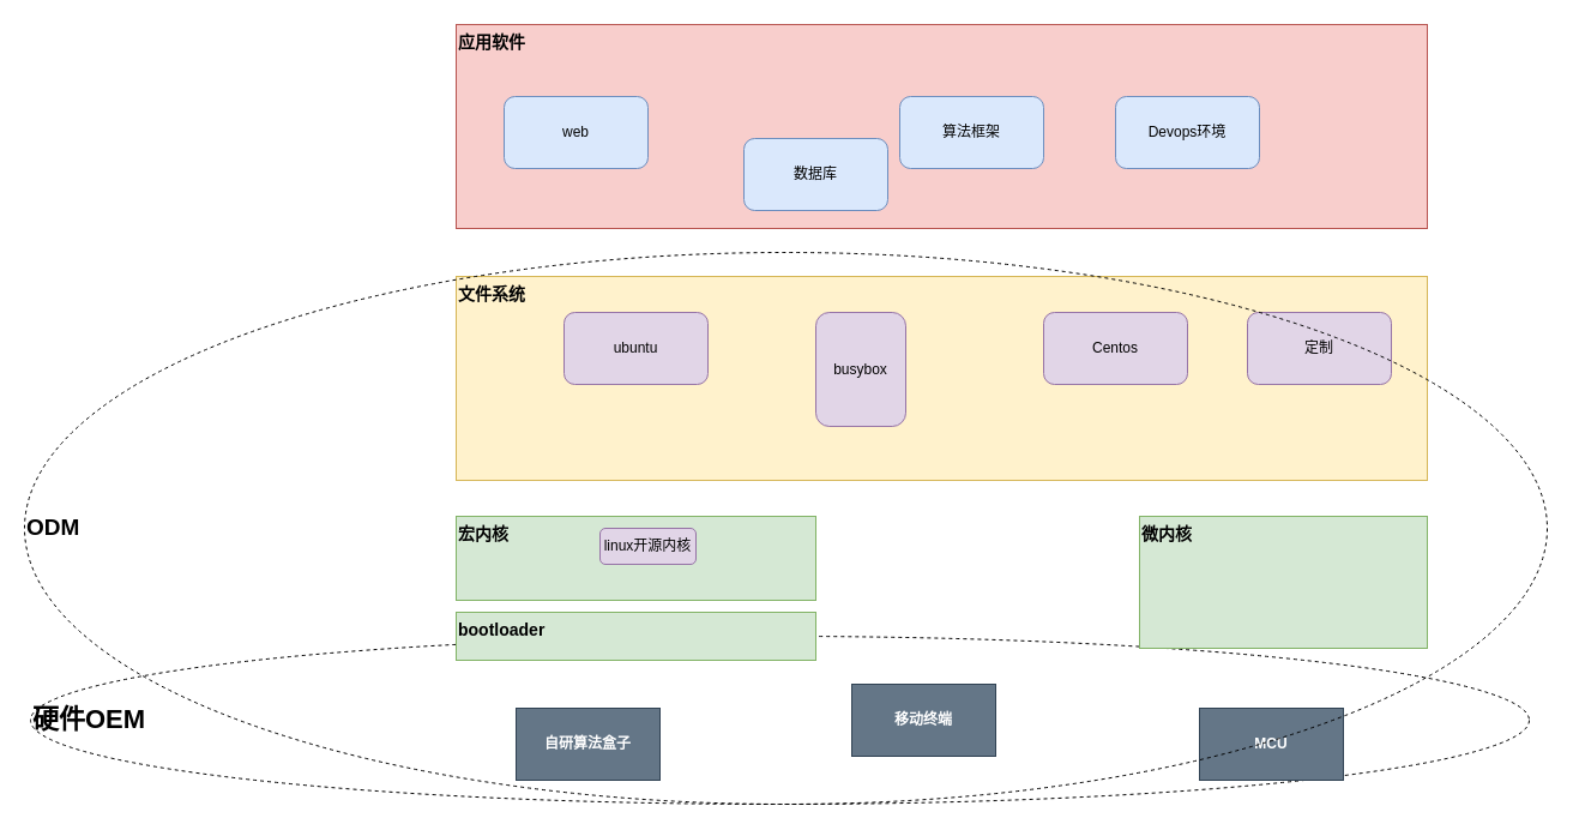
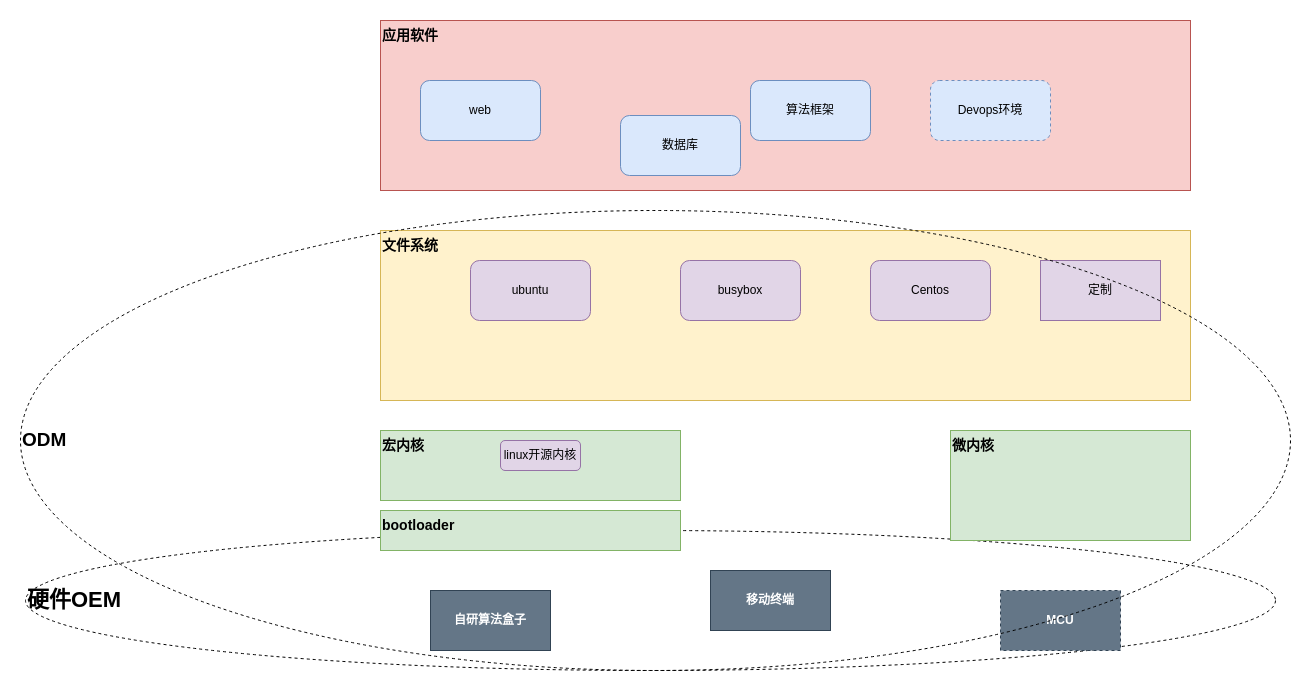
  <mxCell id="0" />
  <mxCell id="1" parent="0" />
  <mxCell id="2" value="&lt;font color=&quot;#000000&quot; size=&quot;1&quot;&gt;&lt;b style=&quot;font-size: 22px&quot;&gt;硬件OEM&lt;/b&gt;&lt;/font&gt;" style="ellipse;whiteSpace=wrap;html=1;labelBackgroundColor=none;fontSize=14;fontColor=#999999;align=left;fillColor=none;dashed=1;" vertex="1" parent="1"><mxGeometry x="25" y="530" width="1250" height="140" as="geometry" /></mxCell>
  <mxCell id="3" value="自研算法盒子" style="rounded=0;whiteSpace=wrap;html=1;labelBackgroundColor=none;fillColor=#647687;strokeColor=#314354;fontColor=#ffffff;fontStyle=1" vertex="1" parent="1"><mxGeometry x="430" y="590" width="120" height="60" as="geometry" /></mxCell>
  <mxCell id="4" value="宏内核" style="rounded=0;whiteSpace=wrap;html=1;align=left;verticalAlign=top;fillColor=#d5e8d4;strokeColor=#82b366;fontStyle=1;fontSize=14;" vertex="1" parent="1"><mxGeometry x="380" y="430" width="300" height="70" as="geometry" /></mxCell>
  <mxCell id="5" value="文件系统" style="rounded=0;whiteSpace=wrap;html=1;align=left;verticalAlign=top;fontStyle=1;fontSize=14;fillColor=#fff2cc;strokeColor=#d6b656;" vertex="1" parent="1"><mxGeometry x="380" y="230" width="810" height="170" as="geometry" /></mxCell>
  <mxCell id="6" value="应用软件" style="rounded=0;whiteSpace=wrap;html=1;align=left;verticalAlign=top;fontStyle=1;fontSize=14;fillColor=#f8cecc;strokeColor=#b85450;" vertex="1" parent="1"><mxGeometry x="380" y="20" width="810" height="170" as="geometry" /></mxCell>
  <mxCell id="7" value="ubuntu" style="rounded=1;whiteSpace=wrap;html=1;align=center;fillColor=#e1d5e7;strokeColor=#9673a6;" vertex="1" parent="1"><mxGeometry x="470" y="260" width="120" height="60" as="geometry" /></mxCell>
- <mxCell id="8" value="busybox" style="rounded=1;whiteSpace=wrap;html=1;align=center;fillColor=#e1d5e7;strokeColor=#9673a6;" vertex="1" parent="1"><mxGeometry x="680" y="260" width="75" height="95" as="geometry" /></mxCell>
- <mxCell id="9" value="定制" style="rounded=1;whiteSpace=wrap;html=1;align=center;fillColor=#e1d5e7;strokeColor=#9673a6;" vertex="1" parent="1"><mxGeometry x="1040" y="260" width="120" height="60" as="geometry" /></mxCell>
+ <mxCell id="8" value="busybox" style="rounded=1;whiteSpace=wrap;html=1;align=center;fillColor=#e1d5e7;strokeColor=#9673a6;" vertex="1" parent="1"><mxGeometry x="680" y="260" width="120" height="60" as="geometry" /></mxCell>
+ <mxCell id="9" value="定制" style="whiteSpace=wrap;html=1;align=center;fillColor=#e1d5e7;strokeColor=#9673a6;rounded=0;" vertex="1" parent="1"><mxGeometry x="1040" y="260" width="120" height="60" as="geometry" /></mxCell>
  <mxCell id="10" value="bootloader" style="rounded=0;whiteSpace=wrap;html=1;align=left;verticalAlign=top;fillColor=#d5e8d4;strokeColor=#82b366;fontStyle=1;fontSize=14;" vertex="1" parent="1"><mxGeometry x="380" y="510" width="300" height="40" as="geometry" /></mxCell>
  <mxCell id="11" value="linux开源内核" style="rounded=1;whiteSpace=wrap;html=1;align=center;fillColor=#e1d5e7;strokeColor=#9673a6;" vertex="1" parent="1"><mxGeometry x="500" y="440" width="80" height="30" as="geometry" /></mxCell>
  <mxCell id="12" value="微内核" style="rounded=0;whiteSpace=wrap;html=1;align=left;verticalAlign=top;fillColor=#d5e8d4;strokeColor=#82b366;fontStyle=1;fontSize=14;" vertex="1" parent="1"><mxGeometry x="950" y="430" width="240" height="110" as="geometry" /></mxCell>
  <mxCell id="13" value="Centos" style="rounded=1;whiteSpace=wrap;html=1;align=center;fillColor=#e1d5e7;strokeColor=#9673a6;" vertex="1" parent="1"><mxGeometry x="870" y="260" width="120" height="60" as="geometry" /></mxCell>
  <mxCell id="14" value="web" style="rounded=1;whiteSpace=wrap;html=1;align=center;fillColor=#dae8fc;strokeColor=#6c8ebf;" vertex="1" parent="1"><mxGeometry x="420" y="80" width="120" height="60" as="geometry" /></mxCell>
  <mxCell id="15" value="数据库" style="rounded=1;whiteSpace=wrap;html=1;align=center;fillColor=#dae8fc;strokeColor=#6c8ebf;" vertex="1" parent="1"><mxGeometry x="620" y="115" width="120" height="60" as="geometry" /></mxCell>
  <mxCell id="16" value="算法框架" style="rounded=1;whiteSpace=wrap;html=1;align=center;fillColor=#dae8fc;strokeColor=#6c8ebf;" vertex="1" parent="1"><mxGeometry x="750" y="80" width="120" height="60" as="geometry" /></mxCell>
- <mxCell id="17" value="Devops环境" style="rounded=1;whiteSpace=wrap;html=1;align=center;fillColor=#dae8fc;strokeColor=#6c8ebf;" vertex="1" parent="1"><mxGeometry x="930" y="80" width="120" height="60" as="geometry" /></mxCell>
- <mxCell id="18" value="MCU" style="rounded=0;whiteSpace=wrap;html=1;labelBackgroundColor=none;fillColor=#647687;strokeColor=#314354;fontColor=#ffffff;fontStyle=1" vertex="1" parent="1"><mxGeometry x="1000" y="590" width="120" height="60" as="geometry" /></mxCell>
+ <mxCell id="17" value="Devops环境" style="rounded=1;whiteSpace=wrap;html=1;align=center;fillColor=#dae8fc;strokeColor=#6c8ebf;dashed=1;" vertex="1" parent="1"><mxGeometry x="930" y="80" width="120" height="60" as="geometry" /></mxCell>
+ <mxCell id="18" value="MCU" style="rounded=0;whiteSpace=wrap;html=1;labelBackgroundColor=none;fillColor=#647687;strokeColor=#314354;fontColor=#ffffff;fontStyle=1;dashed=1;" vertex="1" parent="1"><mxGeometry x="1000" y="590" width="120" height="60" as="geometry" /></mxCell>
  <mxCell id="19" value="移动终端" style="rounded=0;whiteSpace=wrap;html=1;labelBackgroundColor=none;fillColor=#647687;strokeColor=#314354;fontColor=#ffffff;fontStyle=1" vertex="1" parent="1"><mxGeometry x="710" y="570" width="120" height="60" as="geometry" /></mxCell>
  <mxCell id="20" value="&lt;font color=&quot;#000000&quot; style=&quot;font-size: 19px&quot;&gt;&lt;b&gt;ODM&lt;/b&gt;&lt;/font&gt;" style="ellipse;whiteSpace=wrap;html=1;dashed=1;labelBackgroundColor=none;fillColor=none;fontSize=14;fontColor=#999999;align=left;" vertex="1" parent="1"><mxGeometry x="20" y="210" width="1270" height="460" as="geometry" /></mxCell>
